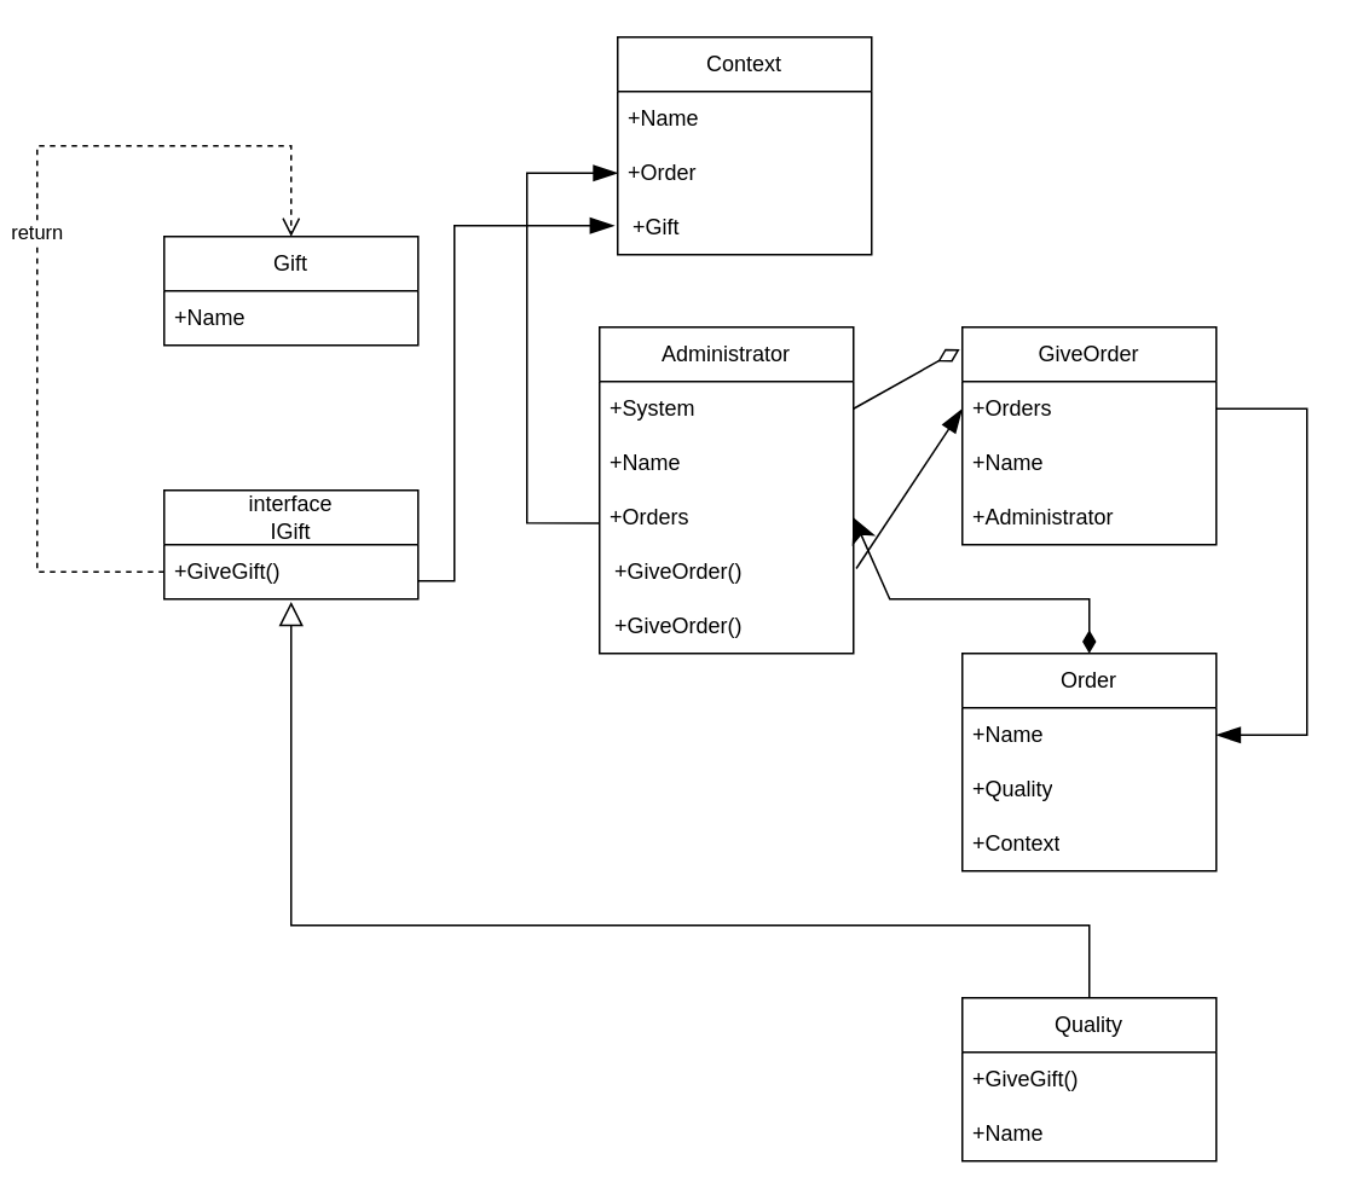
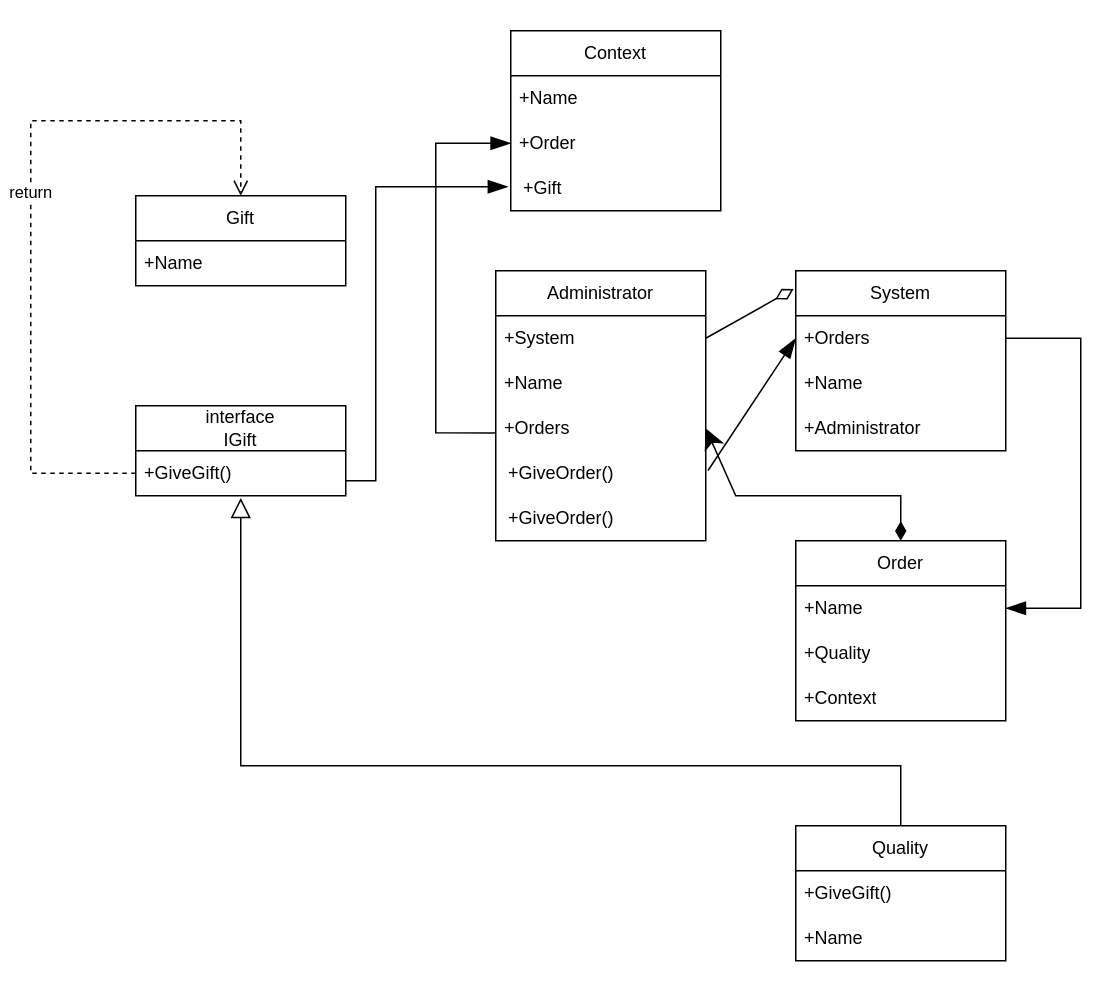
  <mxCell id="0" />
  <mxCell id="1" parent="0" />
  <mxCell id="2" value="Gift" style="swimlane;fontStyle=0;childLayout=stackLayout;horizontal=1;startSize=30;horizontalStack=0;resizeParent=1;resizeParentMax=0;resizeLast=0;collapsible=1;marginBottom=0;whiteSpace=wrap;html=1;" parent="1" vertex="1"><mxGeometry x="90" y="130" width="140" height="60" as="geometry" /></mxCell>
  <mxCell id="3" value="+Name" style="text;strokeColor=none;fillColor=none;align=left;verticalAlign=middle;spacingLeft=4;spacingRight=4;overflow=hidden;points=[[0,0.5],[1,0.5]];portConstraint=eastwest;rotatable=0;whiteSpace=wrap;html=1;" parent="2" vertex="1"><mxGeometry y="30" width="140" height="30" as="geometry" /></mxCell>
  <mxCell id="4" value="interface&lt;br&gt;IGift" style="swimlane;fontStyle=0;childLayout=stackLayout;horizontal=1;startSize=30;horizontalStack=0;resizeParent=1;resizeParentMax=0;resizeLast=0;collapsible=1;marginBottom=0;whiteSpace=wrap;html=1;" parent="1" vertex="1"><mxGeometry x="90" y="270" width="140" height="60" as="geometry" /></mxCell>
  <mxCell id="5" value="+GiveGift()" style="text;strokeColor=none;fillColor=none;align=left;verticalAlign=middle;spacingLeft=4;spacingRight=4;overflow=hidden;points=[[0,0.5],[1,0.5]];portConstraint=eastwest;rotatable=0;whiteSpace=wrap;html=1;" parent="4" vertex="1"><mxGeometry y="30" width="140" height="30" as="geometry" /></mxCell>
  <mxCell id="6" value="return" style="html=1;verticalAlign=bottom;endArrow=open;dashed=1;endSize=8;rounded=0;strokeWidth=1;entryX=0.5;entryY=0;entryDx=0;entryDy=0;" parent="1" target="2" edge="1"><mxGeometry relative="1" as="geometry"><mxPoint x="90" y="315" as="sourcePoint" /><mxPoint x="240" y="370" as="targetPoint" /><Array as="points"><mxPoint x="20" y="315" /><mxPoint x="20" y="175" /><mxPoint x="20" y="80" /><mxPoint x="160" y="80" /></Array></mxGeometry></mxCell>
  <mxCell id="7" value="Administrator" style="swimlane;fontStyle=0;childLayout=stackLayout;horizontal=1;startSize=30;horizontalStack=0;resizeParent=1;resizeParentMax=0;resizeLast=0;collapsible=1;marginBottom=0;whiteSpace=wrap;html=1;" parent="1" vertex="1"><mxGeometry x="330" y="180" width="140" height="180" as="geometry" /></mxCell>
  <mxCell id="8" value="+System" style="text;strokeColor=none;fillColor=none;align=left;verticalAlign=middle;spacingLeft=4;spacingRight=4;overflow=hidden;points=[[0,0.5],[1,0.5]];portConstraint=eastwest;rotatable=0;whiteSpace=wrap;html=1;" parent="7" vertex="1"><mxGeometry y="30" width="140" height="30" as="geometry" /></mxCell>
  <mxCell id="9" value="" style="endArrow=blockThin;html=1;rounded=0;strokeWidth=1;endSize=11;exitX=1.011;exitY=0.439;exitDx=0;exitDy=0;exitPerimeter=0;endFill=1;entryX=0;entryY=0.5;entryDx=0;entryDy=0;" parent="7" target="31" edge="1"><mxGeometry width="50" height="50" relative="1" as="geometry"><mxPoint y="108.17" as="sourcePoint" /><mxPoint x="-40" y="-100" as="targetPoint" /><Array as="points"><mxPoint x="-40" y="108" /><mxPoint x="-40" y="-85" /></Array></mxGeometry></mxCell>
  <mxCell id="10" value="+Name" style="text;strokeColor=none;fillColor=none;align=left;verticalAlign=middle;spacingLeft=4;spacingRight=4;overflow=hidden;points=[[0,0.5],[1,0.5]];portConstraint=eastwest;rotatable=0;whiteSpace=wrap;html=1;" parent="7" vertex="1"><mxGeometry y="60" width="140" height="30" as="geometry" /></mxCell>
  <mxCell id="11" value="+Orders" style="text;strokeColor=none;fillColor=none;align=left;verticalAlign=middle;spacingLeft=4;spacingRight=4;overflow=hidden;points=[[0,0.5],[1,0.5]];portConstraint=eastwest;rotatable=0;whiteSpace=wrap;html=1;" parent="7" vertex="1"><mxGeometry y="90" width="140" height="30" as="geometry" /></mxCell>
  <mxCell id="12" value="&amp;nbsp; +GiveOrder()" style="text;html=1;align=left;verticalAlign=middle;resizable=0;points=[];autosize=1;strokeColor=none;fillColor=none;" parent="7" vertex="1"><mxGeometry y="120" width="140" height="30" as="geometry" /></mxCell>
  <mxCell id="13" value="&amp;nbsp; +GiveOrder()" style="text;html=1;align=left;verticalAlign=middle;resizable=0;points=[];autosize=1;strokeColor=none;fillColor=none;" parent="7" vertex="1"><mxGeometry y="150" width="140" height="30" as="geometry" /></mxCell>
- <mxCell id="14" value="GiveOrder" style="swimlane;fontStyle=0;childLayout=stackLayout;horizontal=1;startSize=30;horizontalStack=0;resizeParent=1;resizeParentMax=0;resizeLast=0;collapsible=1;marginBottom=0;whiteSpace=wrap;html=1;" parent="1" vertex="1"><mxGeometry x="530" y="180" width="140" height="120" as="geometry" /></mxCell>
+ <mxCell id="14" value="System" style="swimlane;fontStyle=0;childLayout=stackLayout;horizontal=1;startSize=30;horizontalStack=0;resizeParent=1;resizeParentMax=0;resizeLast=0;collapsible=1;marginBottom=0;whiteSpace=wrap;html=1;" parent="1" vertex="1"><mxGeometry x="530" y="180" width="140" height="120" as="geometry" /></mxCell>
  <mxCell id="15" value="+Orders" style="text;strokeColor=none;fillColor=none;align=left;verticalAlign=middle;spacingLeft=4;spacingRight=4;overflow=hidden;points=[[0,0.5],[1,0.5]];portConstraint=eastwest;rotatable=0;whiteSpace=wrap;html=1;" parent="14" vertex="1"><mxGeometry y="30" width="140" height="30" as="geometry" /></mxCell>
  <mxCell id="16" value="+Name" style="text;strokeColor=none;fillColor=none;align=left;verticalAlign=middle;spacingLeft=4;spacingRight=4;overflow=hidden;points=[[0,0.5],[1,0.5]];portConstraint=eastwest;rotatable=0;whiteSpace=wrap;html=1;" parent="14" vertex="1"><mxGeometry y="60" width="140" height="30" as="geometry" /></mxCell>
  <mxCell id="17" value="+Administrator" style="text;strokeColor=none;fillColor=none;align=left;verticalAlign=middle;spacingLeft=4;spacingRight=4;overflow=hidden;points=[[0,0.5],[1,0.5]];portConstraint=eastwest;rotatable=0;whiteSpace=wrap;html=1;" parent="14" vertex="1"><mxGeometry y="90" width="140" height="30" as="geometry" /></mxCell>
  <mxCell id="18" value="Order" style="swimlane;fontStyle=0;childLayout=stackLayout;horizontal=1;startSize=30;horizontalStack=0;resizeParent=1;resizeParentMax=0;resizeLast=0;collapsible=1;marginBottom=0;whiteSpace=wrap;html=1;" parent="1" vertex="1"><mxGeometry x="530" y="360" width="140" height="120" as="geometry" /></mxCell>
  <mxCell id="19" value="+Name" style="text;strokeColor=none;fillColor=none;align=left;verticalAlign=middle;spacingLeft=4;spacingRight=4;overflow=hidden;points=[[0,0.5],[1,0.5]];portConstraint=eastwest;rotatable=0;whiteSpace=wrap;html=1;" parent="18" vertex="1"><mxGeometry y="30" width="140" height="30" as="geometry" /></mxCell>
  <mxCell id="20" value="+Quality" style="text;strokeColor=none;fillColor=none;align=left;verticalAlign=middle;spacingLeft=4;spacingRight=4;overflow=hidden;points=[[0,0.5],[1,0.5]];portConstraint=eastwest;rotatable=0;whiteSpace=wrap;html=1;" parent="18" vertex="1"><mxGeometry y="60" width="140" height="30" as="geometry" /></mxCell>
  <mxCell id="21" value="+Context" style="text;strokeColor=none;fillColor=none;align=left;verticalAlign=middle;spacingLeft=4;spacingRight=4;overflow=hidden;points=[[0,0.5],[1,0.5]];portConstraint=eastwest;rotatable=0;whiteSpace=wrap;html=1;" parent="18" vertex="1"><mxGeometry y="90" width="140" height="30" as="geometry" /></mxCell>
  <mxCell id="22" value="Quality" style="swimlane;fontStyle=0;childLayout=stackLayout;horizontal=1;startSize=30;horizontalStack=0;resizeParent=1;resizeParentMax=0;resizeLast=0;collapsible=1;marginBottom=0;whiteSpace=wrap;html=1;" parent="1" vertex="1"><mxGeometry x="530" y="550" width="140" height="90" as="geometry" /></mxCell>
  <mxCell id="23" value="+GiveGift()" style="text;strokeColor=none;fillColor=none;align=left;verticalAlign=middle;spacingLeft=4;spacingRight=4;overflow=hidden;points=[[0,0.5],[1,0.5]];portConstraint=eastwest;rotatable=0;whiteSpace=wrap;html=1;" parent="22" vertex="1"><mxGeometry y="30" width="140" height="30" as="geometry" /></mxCell>
  <mxCell id="24" value="+Name" style="text;strokeColor=none;fillColor=none;align=left;verticalAlign=middle;spacingLeft=4;spacingRight=4;overflow=hidden;points=[[0,0.5],[1,0.5]];portConstraint=eastwest;rotatable=0;whiteSpace=wrap;html=1;" parent="22" vertex="1"><mxGeometry y="60" width="140" height="30" as="geometry" /></mxCell>
  <mxCell id="25" value="" style="endArrow=block;html=1;rounded=0;strokeWidth=1;endSize=11;exitX=0.5;exitY=0;exitDx=0;exitDy=0;entryX=0.5;entryY=1.048;entryDx=0;entryDy=0;entryPerimeter=0;endFill=0;" parent="1" source="22" target="5" edge="1"><mxGeometry width="50" height="50" relative="1" as="geometry"><mxPoint x="570" y="550" as="sourcePoint" /><mxPoint x="620" y="500" as="targetPoint" /><Array as="points"><mxPoint x="600" y="510" /><mxPoint x="160" y="510" /></Array></mxGeometry></mxCell>
  <mxCell id="26" value="" style="endArrow=diamondThin;html=1;rounded=0;strokeWidth=1;endSize=11;entryX=-0.01;entryY=0.101;entryDx=0;entryDy=0;endFill=0;entryPerimeter=0;" parent="1" target="14" edge="1"><mxGeometry width="50" height="50" relative="1" as="geometry"><mxPoint x="470" y="225" as="sourcePoint" /><mxPoint x="510" y="450" as="targetPoint" /></mxGeometry></mxCell>
  <mxCell id="27" value="" style="endArrow=blockThin;html=1;rounded=0;strokeWidth=1;endSize=11;exitX=1.011;exitY=0.439;exitDx=0;exitDy=0;exitPerimeter=0;entryX=0;entryY=0.5;entryDx=0;entryDy=0;endFill=1;" parent="1" source="12" target="15" edge="1"><mxGeometry width="50" height="50" relative="1" as="geometry"><mxPoint x="480" y="350" as="sourcePoint" /><mxPoint x="530" y="300" as="targetPoint" /></mxGeometry></mxCell>
  <mxCell id="28" value="" style="endArrow=blockThin;html=1;rounded=0;strokeWidth=1;endSize=11;exitX=1;exitY=0.5;exitDx=0;exitDy=0;entryX=1;entryY=0.5;entryDx=0;entryDy=0;endFill=1;" parent="1" source="15" target="19" edge="1"><mxGeometry width="50" height="50" relative="1" as="geometry"><mxPoint x="481.54" y="323.17" as="sourcePoint" /><mxPoint x="540" y="235" as="targetPoint" /><Array as="points"><mxPoint x="720" y="225" /><mxPoint x="720" y="405" /></Array></mxGeometry></mxCell>
  <mxCell id="29" value="Context" style="swimlane;fontStyle=0;childLayout=stackLayout;horizontal=1;startSize=30;horizontalStack=0;resizeParent=1;resizeParentMax=0;resizeLast=0;collapsible=1;marginBottom=0;whiteSpace=wrap;html=1;" parent="1" vertex="1"><mxGeometry x="340" y="20" width="140" height="120" as="geometry" /></mxCell>
  <mxCell id="30" value="+Name" style="text;strokeColor=none;fillColor=none;align=left;verticalAlign=middle;spacingLeft=4;spacingRight=4;overflow=hidden;points=[[0,0.5],[1,0.5]];portConstraint=eastwest;rotatable=0;whiteSpace=wrap;html=1;" parent="29" vertex="1"><mxGeometry y="30" width="140" height="30" as="geometry" /></mxCell>
  <mxCell id="31" value="+Order" style="text;strokeColor=none;fillColor=none;align=left;verticalAlign=middle;spacingLeft=4;spacingRight=4;overflow=hidden;points=[[0,0.5],[1,0.5]];portConstraint=eastwest;rotatable=0;whiteSpace=wrap;html=1;" parent="29" vertex="1"><mxGeometry y="60" width="140" height="30" as="geometry" /></mxCell>
  <mxCell id="32" value="&amp;nbsp; +Gift" style="text;html=1;align=left;verticalAlign=middle;resizable=0;points=[];autosize=1;strokeColor=none;fillColor=none;" parent="29" vertex="1"><mxGeometry y="90" width="140" height="30" as="geometry" /></mxCell>
  <mxCell id="33" value="" style="endArrow=blockThin;html=1;rounded=0;strokeWidth=1;endSize=11;entryX=-0.013;entryY=0.468;entryDx=0;entryDy=0;entryPerimeter=0;endFill=1;" parent="1" target="32" edge="1"><mxGeometry width="50" height="50" relative="1" as="geometry"><mxPoint x="230" y="320" as="sourcePoint" /><mxPoint x="280" y="270" as="targetPoint" /><Array as="points"><mxPoint x="250" y="320" /><mxPoint x="250" y="124" /></Array></mxGeometry></mxCell>
  <mxCell id="34" value="" style="endArrow=classic;html=1;rounded=0;strokeWidth=1;endSize=11;entryX=1;entryY=0.5;entryDx=0;entryDy=0;exitX=0.5;exitY=0;exitDx=0;exitDy=0;startArrow=diamondThin;startFill=1;targetPerimeterSpacing=3;sourcePerimeterSpacing=4;startSize=10;" parent="1" source="18" target="11" edge="1"><mxGeometry width="50" height="50" relative="1" as="geometry"><mxPoint x="380" y="420" as="sourcePoint" /><mxPoint x="430" y="370" as="targetPoint" /><Array as="points"><mxPoint x="600" y="330" /><mxPoint x="490" y="330" /></Array></mxGeometry></mxCell>
